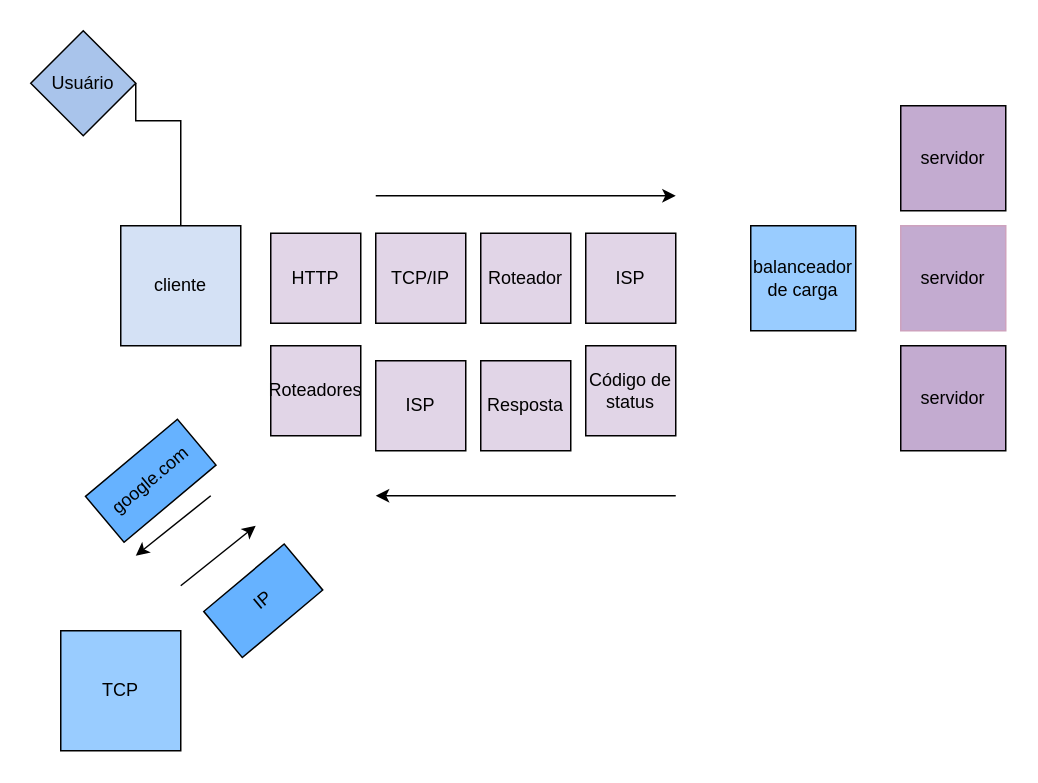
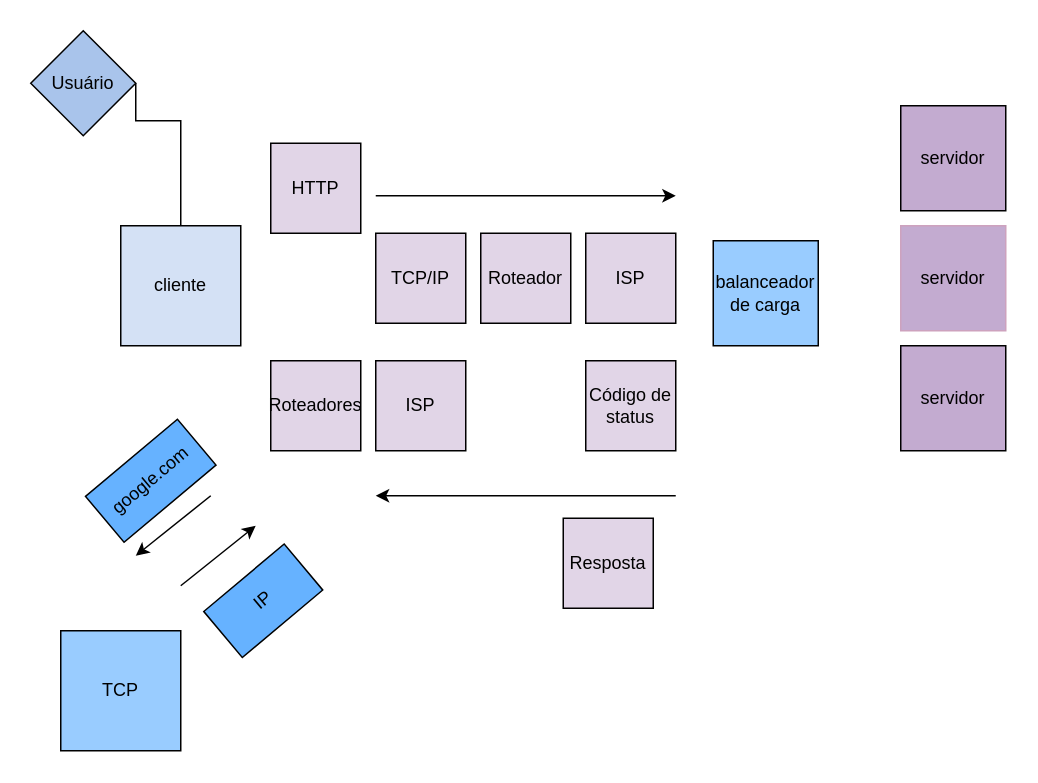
  <mxCell id="0" />
  <mxCell id="1" parent="0" />
  <mxCell id="2" value="" style="rounded=0;html=1;jettySize=auto;orthogonalLoop=1;fontSize=11;endArrow=none;endFill=0;endSize=8;strokeWidth=1;shadow=0;labelBackgroundColor=none;edgeStyle=orthogonalEdgeStyle;exitX=1;exitY=0.5;exitDx=0;exitDy=0;" parent="1" source="12" target="3" edge="1"><mxGeometry relative="1" as="geometry"><mxPoint x="150" y="80" as="sourcePoint" /><mxPoint x="240" y="160" as="targetPoint" /><Array as="points"><mxPoint x="90" y="80" /><mxPoint x="120" y="80" /></Array></mxGeometry></mxCell>
  <mxCell id="3" value="cliente" style="whiteSpace=wrap;html=1;aspect=fixed;fillColor=#D4E1F5;" parent="1" vertex="1"><mxGeometry x="80" y="150" width="80" height="80" as="geometry" /></mxCell>
- <mxCell id="4" value="balanceador de carga" style="whiteSpace=wrap;html=1;aspect=fixed;fillColor=#99CCFF;" parent="1" vertex="1"><mxGeometry x="500" y="150" width="70" height="70" as="geometry" /></mxCell>
+ <mxCell id="4" value="balanceador de carga" style="whiteSpace=wrap;html=1;aspect=fixed;fillColor=#99CCFF;" parent="1" vertex="1"><mxGeometry x="475" y="160" width="70" height="70" as="geometry" /></mxCell>
  <mxCell id="5" value="servidor" style="whiteSpace=wrap;html=1;aspect=fixed;fillColor=#C3ABD0;" parent="1" vertex="1"><mxGeometry x="600" y="70" width="70" height="70" as="geometry" /></mxCell>
  <mxCell id="6" value="servidor" style="whiteSpace=wrap;html=1;aspect=fixed;strokeColor=#CDA2BE;fillColor=#C3ABD0;" parent="1" vertex="1"><mxGeometry x="600" y="150" width="70" height="70" as="geometry" /></mxCell>
  <mxCell id="7" value="servidor" style="whiteSpace=wrap;html=1;aspect=fixed;fillColor=#C3ABD0;" parent="1" vertex="1"><mxGeometry x="600" y="230" width="70" height="70" as="geometry" /></mxCell>
- <mxCell id="8" value="HTTP" style="whiteSpace=wrap;html=1;aspect=fixed;fillColor=#E1D5E7;" parent="1" vertex="1"><mxGeometry x="180" y="155" width="60" height="60" as="geometry" /></mxCell>
+ <mxCell id="8" value="HTTP" style="whiteSpace=wrap;html=1;aspect=fixed;fillColor=#E1D5E7;" parent="1" vertex="1"><mxGeometry x="180" y="95" width="60" height="60" as="geometry" /></mxCell>
  <mxCell id="9" value="TCP/IP" style="whiteSpace=wrap;html=1;aspect=fixed;fillColor=#E1D5E7;" parent="1" vertex="1"><mxGeometry x="250" y="155" width="60" height="60" as="geometry" /></mxCell>
  <mxCell id="10" value="Roteador" style="whiteSpace=wrap;html=1;aspect=fixed;fillColor=#E1D5E7;" parent="1" vertex="1"><mxGeometry x="320" y="155" width="60" height="60" as="geometry" /></mxCell>
  <mxCell id="11" value="ISP" style="whiteSpace=wrap;html=1;aspect=fixed;fillColor=#E1D5E7;" parent="1" vertex="1"><mxGeometry x="390" y="155" width="60" height="60" as="geometry" /></mxCell>
  <mxCell id="12" value="Usuário" style="rhombus;whiteSpace=wrap;html=1;aspect=fixed;fillColor=#A9C4EB;" parent="1" vertex="1"><mxGeometry x="20" y="20" width="70" height="70" as="geometry" /></mxCell>
- <mxCell id="13" value="Código de status" style="whiteSpace=wrap;html=1;aspect=fixed;fillColor=#E1D5E7;" parent="1" vertex="1"><mxGeometry x="390" y="230" width="60" height="60" as="geometry" /></mxCell>
- <mxCell id="14" value="Resposta" style="whiteSpace=wrap;html=1;aspect=fixed;fillColor=#E1D5E7;" parent="1" vertex="1"><mxGeometry x="320" y="240" width="60" height="60" as="geometry" /></mxCell>
- <mxCell id="15" value="Roteadores" style="whiteSpace=wrap;html=1;aspect=fixed;fillColor=#E1D5E7;" parent="1" vertex="1"><mxGeometry x="180" y="230" width="60" height="60" as="geometry" /></mxCell>
+ <mxCell id="13" value="Código de status" style="whiteSpace=wrap;html=1;aspect=fixed;fillColor=#E1D5E7;" parent="1" vertex="1"><mxGeometry x="390" y="240" width="60" height="60" as="geometry" /></mxCell>
+ <mxCell id="14" value="Resposta" style="whiteSpace=wrap;html=1;aspect=fixed;fillColor=#E1D5E7;" parent="1" vertex="1"><mxGeometry x="375" y="345" width="60" height="60" as="geometry" /></mxCell>
+ <mxCell id="15" value="Roteadores" style="whiteSpace=wrap;html=1;aspect=fixed;fillColor=#E1D5E7;" parent="1" vertex="1"><mxGeometry x="180" y="240" width="60" height="60" as="geometry" /></mxCell>
  <mxCell id="16" value="" style="endArrow=classic;html=1;rounded=0;" parent="1" edge="1"><mxGeometry width="50" height="50" relative="1" as="geometry"><mxPoint x="250" y="130" as="sourcePoint" /><mxPoint x="450" y="130" as="targetPoint" /></mxGeometry></mxCell>
  <mxCell id="17" value="" style="endArrow=classic;html=1;rounded=0;" parent="1" edge="1"><mxGeometry width="50" height="50" relative="1" as="geometry"><mxPoint x="450" y="330" as="sourcePoint" /><mxPoint x="250" y="330" as="targetPoint" /></mxGeometry></mxCell>
  <mxCell id="18" value="" style="endArrow=classic;html=1;rounded=0;" parent="1" edge="1"><mxGeometry width="50" height="50" relative="1" as="geometry"><mxPoint x="120" y="390" as="sourcePoint" /><mxPoint x="170" y="350" as="targetPoint" /></mxGeometry></mxCell>
  <mxCell id="19" value="" style="endArrow=classic;html=1;rounded=0;" parent="1" edge="1"><mxGeometry width="50" height="50" relative="1" as="geometry"><mxPoint x="140" y="330" as="sourcePoint" /><mxPoint x="90" y="370" as="targetPoint" /></mxGeometry></mxCell>
  <mxCell id="20" value="google.com" style="rounded=0;whiteSpace=wrap;html=1;rotation=-40;fillColor=#66B2FF;" parent="1" vertex="1"><mxGeometry x="60" y="300" width="80" height="40" as="geometry" /></mxCell>
  <mxCell id="21" value="IP" style="rounded=0;whiteSpace=wrap;html=1;rotation=-40;fillColor=#66B2FF;" parent="1" vertex="1"><mxGeometry x="140" y="380" width="70" height="40" as="geometry" /></mxCell>
  <mxCell id="22" value="TCP" style="whiteSpace=wrap;html=1;aspect=fixed;fillColor=#99CCFF;" parent="1" vertex="1"><mxGeometry x="40" y="420" width="80" height="80" as="geometry" /></mxCell>
  <mxCell id="23" value="ISP" style="whiteSpace=wrap;html=1;aspect=fixed;fillColor=#E1D5E7;" parent="1" vertex="1"><mxGeometry x="250" y="240" width="60" height="60" as="geometry" /></mxCell>
